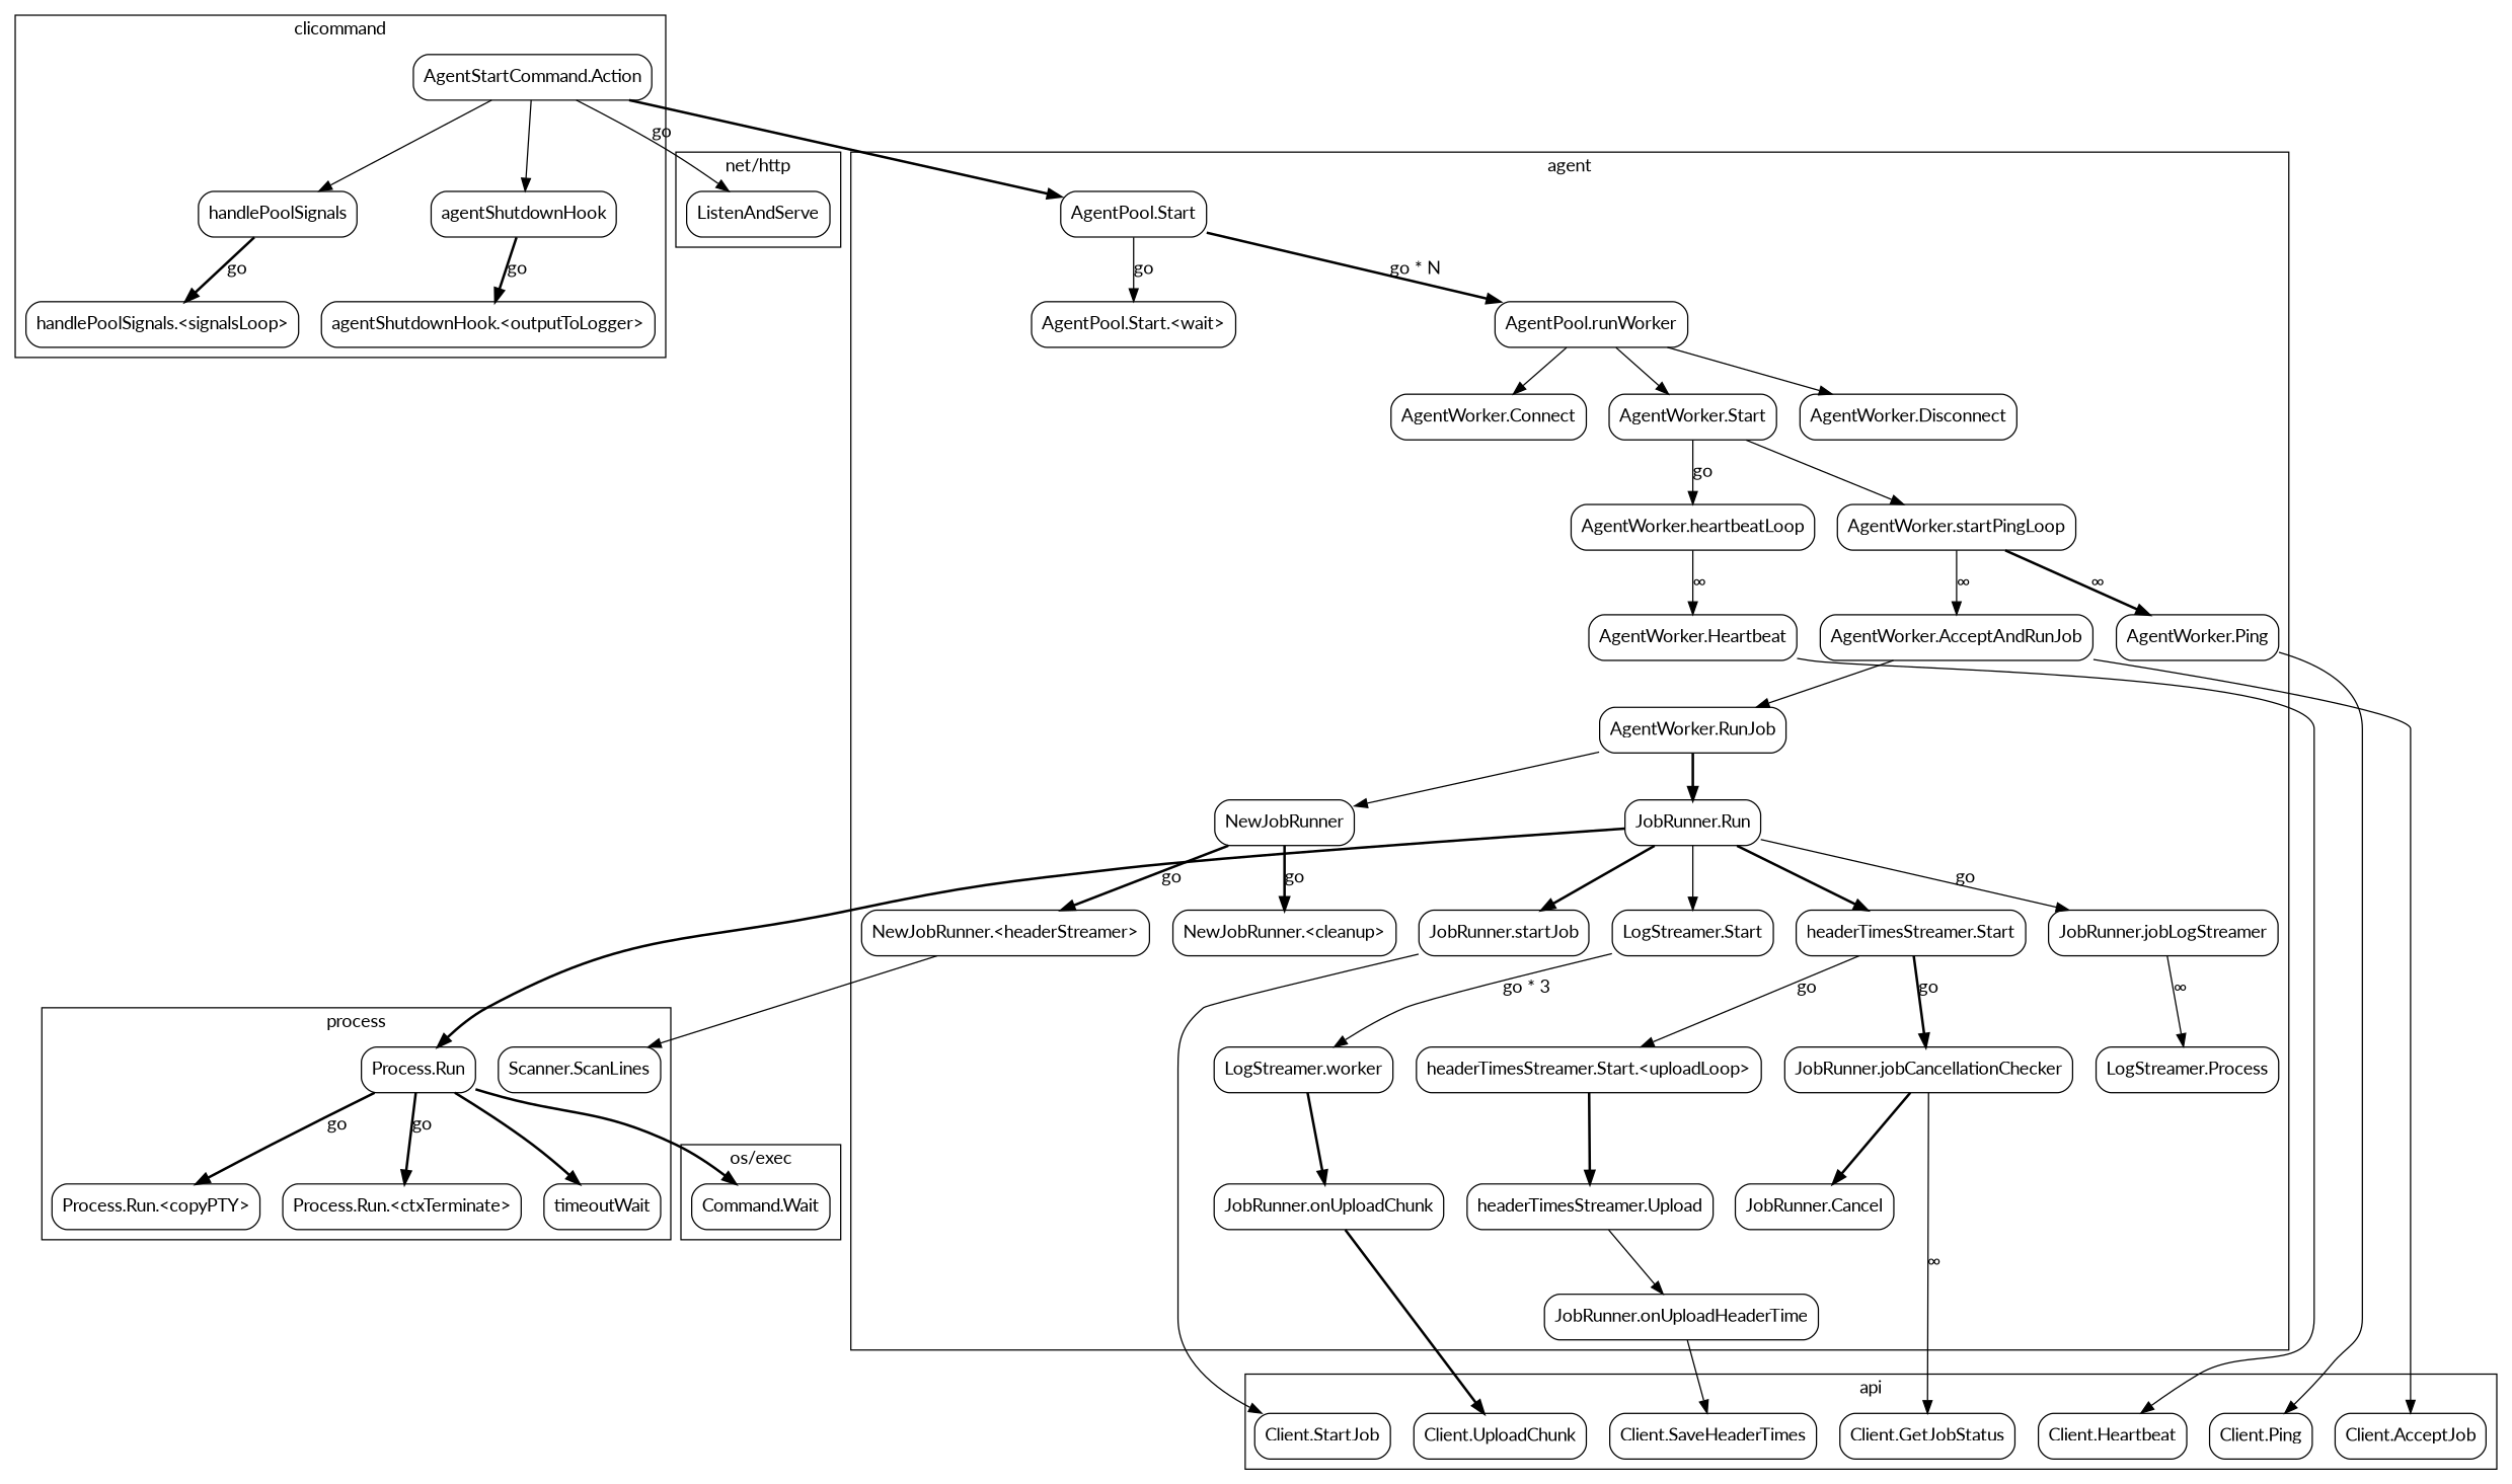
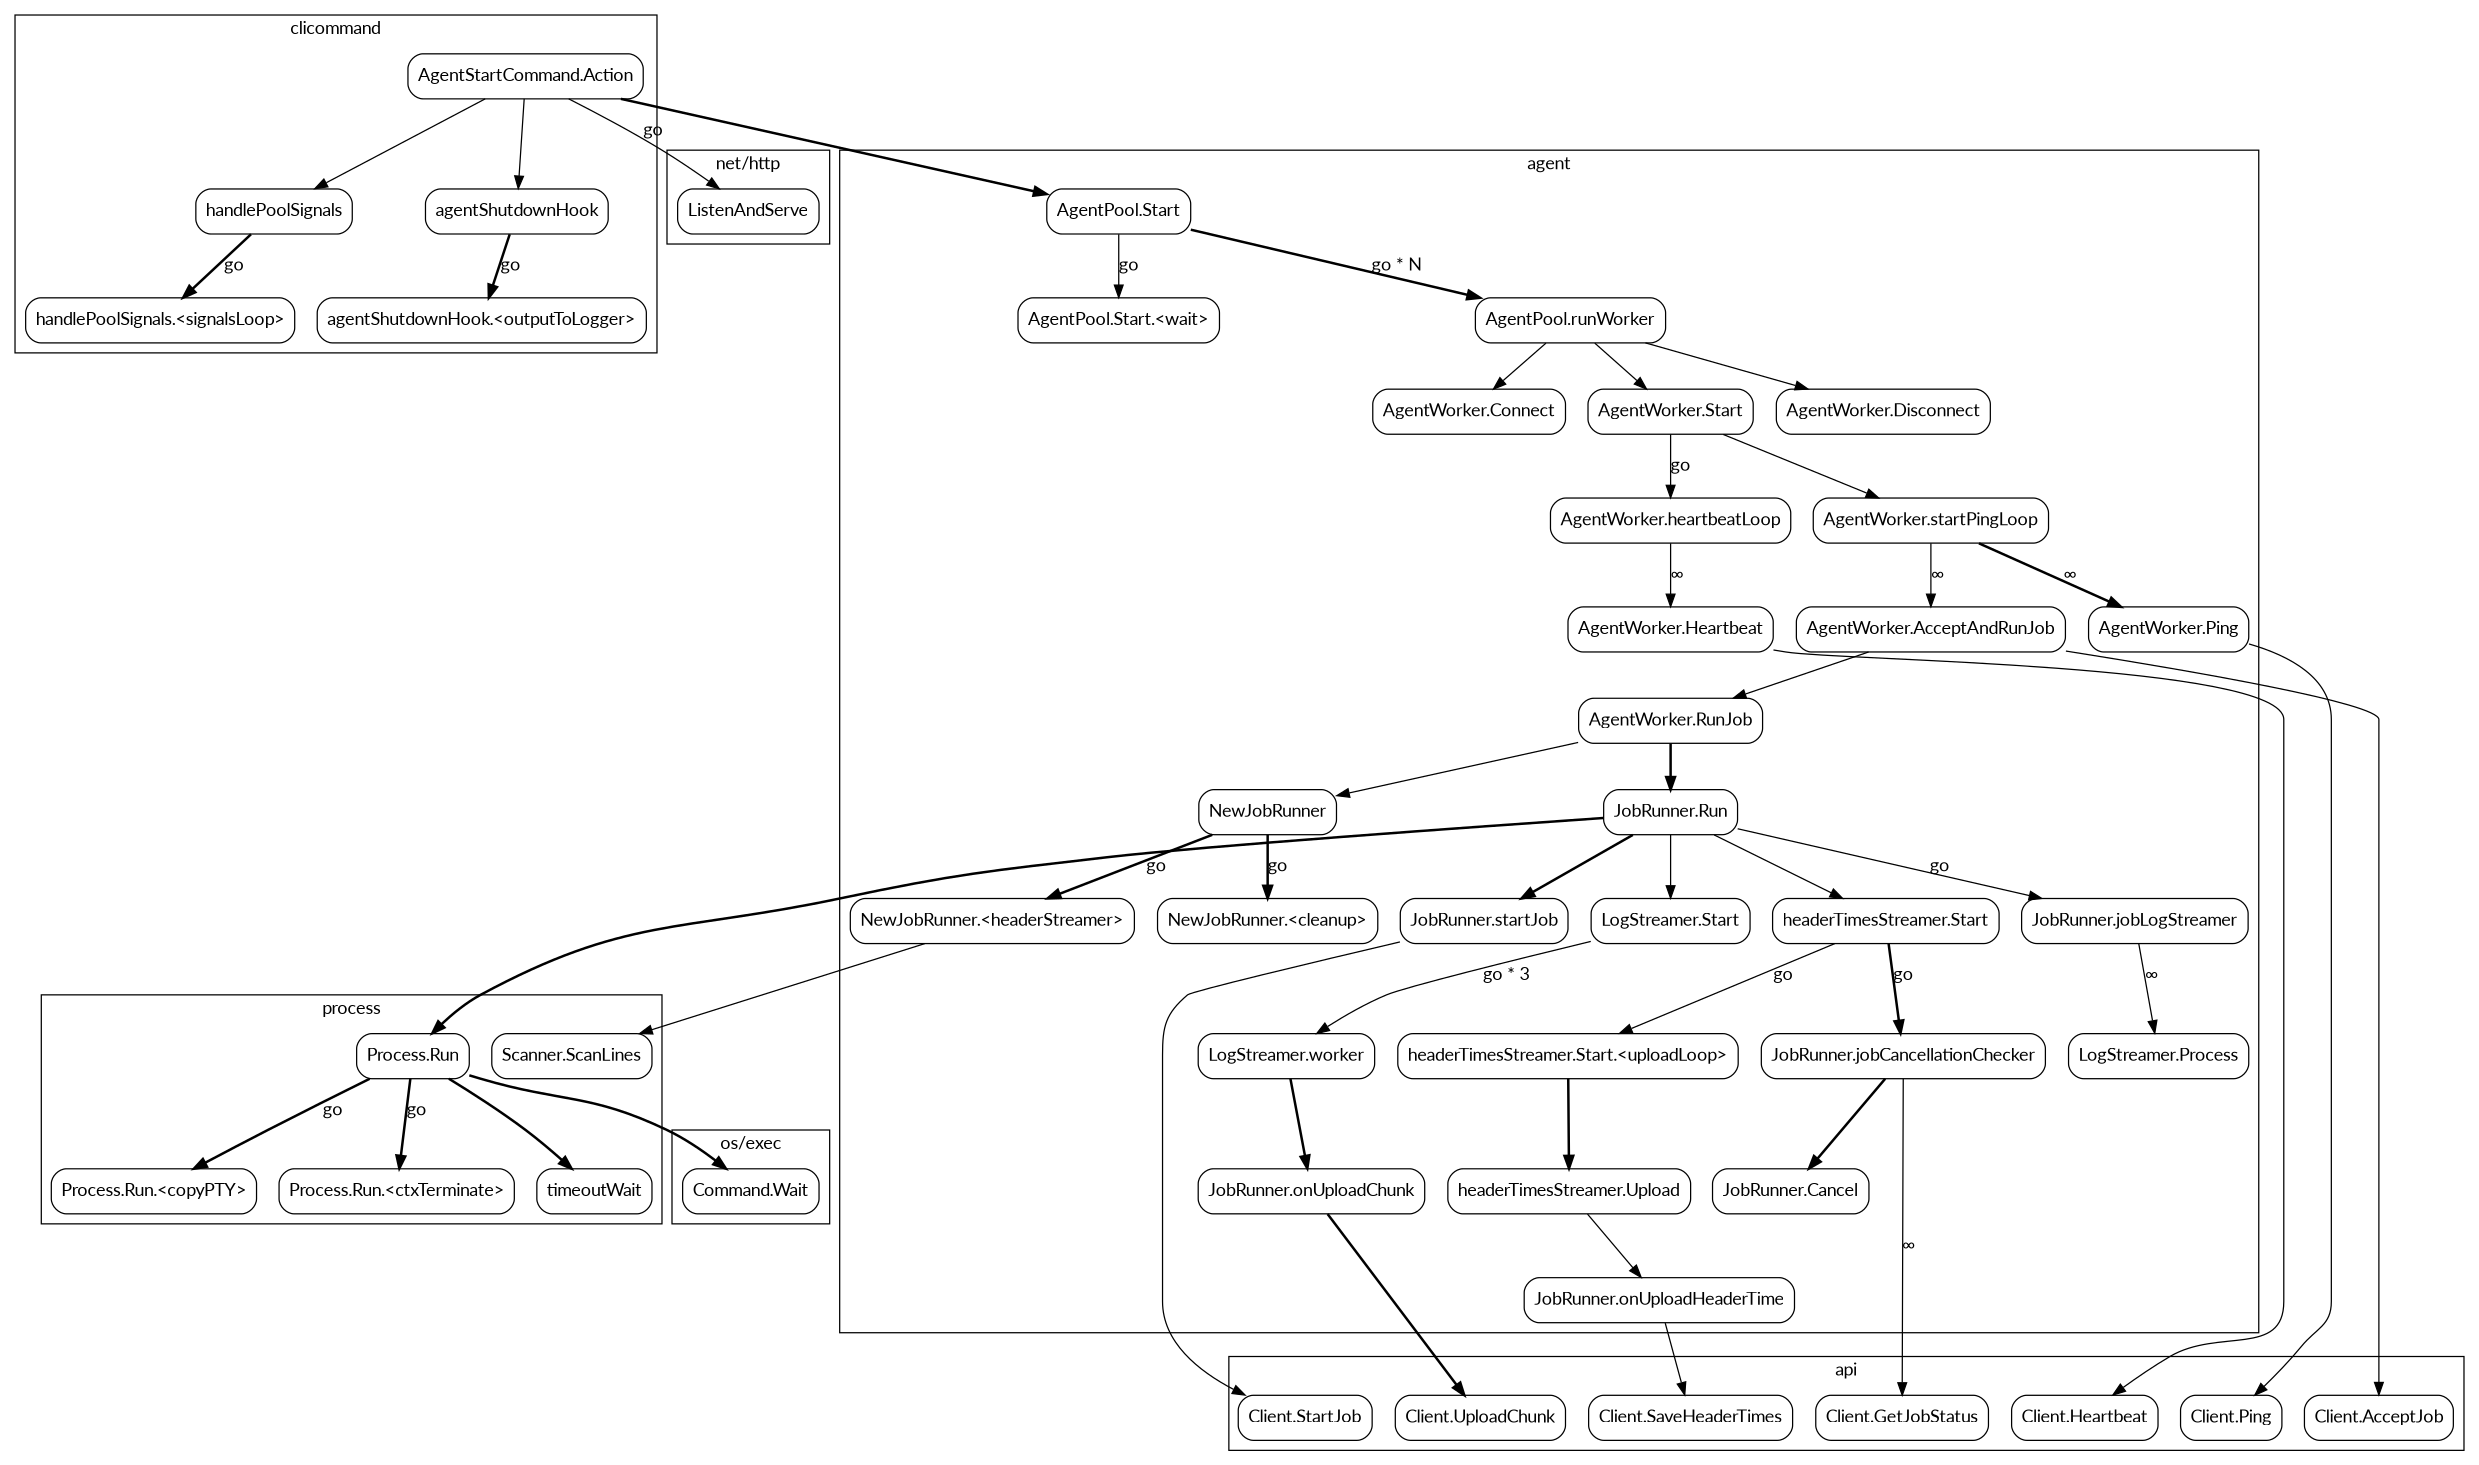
  digraph {
    fontname=Lato
    node [fontname=Lato shape=box style=rounded]
    edge [fontname=Lato style=solid]
    "AgentStartCommand.Action"
    handlePoolSignals
    "handlePoolSignals.<signalsLoop>"
    agentShutdownHook
    "agentShutdownHook.<outputToLogger>"
    ListenAndServe
    "AgentPool.Start"
    "AgentPool.Start.<wait>"
    "AgentPool.runWorker"
    "AgentWorker.Connect"
    "AgentWorker.Start"
    "AgentWorker.Disconnect"
    "AgentWorker.heartbeatLoop"
    "AgentWorker.Heartbeat"
    "AgentWorker.startPingLoop"
    "AgentWorker.Ping"
    "AgentWorker.AcceptAndRunJob"
    "AgentWorker.RunJob"
    NewJobRunner
    "NewJobRunner.<headerStreamer>"
    "NewJobRunner.<cleanup>"
    "JobRunner.Cancel"
    "JobRunner.Run"
    "JobRunner.jobLogStreamer"
    "JobRunner.jobCancellationChecker"
    "JobRunner.onUploadChunk"
    "JobRunner.onUploadHeaderTime"
    "JobRunner.startJob"
    "LogStreamer.Start"
    "LogStreamer.Process"
    "LogStreamer.worker"
    "headerTimesStreamer.Start"
    "headerTimesStreamer.Start.<uploadLoop>"
    "headerTimesStreamer.Upload"
    "Client.AcceptJob"
    "Client.GetJobStatus"
    "Client.Heartbeat"
    "Client.Ping"
    "Client.SaveHeaderTimes"
    "Client.StartJob"
    "Client.UploadChunk"
    "Scanner.ScanLines"
    "Process.Run"
    "Process.Run.<copyPTY>"
    "Process.Run.<ctxTerminate>"
    timeoutWait
    "Command.Wait"
    subgraph cluster_1 {
      label=clicommand
      "AgentStartCommand.Action"
      handlePoolSignals
      "handlePoolSignals.<signalsLoop>"
      agentShutdownHook
      "agentShutdownHook.<outputToLogger>"
    }
    subgraph cluster_2 {
      label="net/http"
      ListenAndServe
    }
    subgraph cluster_3 {
      label=agent
      "AgentPool.Start"
      "AgentPool.Start.<wait>"
      "AgentPool.runWorker"
      "AgentWorker.Connect"
      "AgentWorker.Start"
      "AgentWorker.Disconnect"
      "AgentWorker.heartbeatLoop"
      "AgentWorker.Heartbeat"
      "AgentWorker.startPingLoop"
      "AgentWorker.Ping"
      "AgentWorker.AcceptAndRunJob"
      "AgentWorker.RunJob"
      NewJobRunner
      "NewJobRunner.<headerStreamer>"
      "NewJobRunner.<cleanup>"
      "JobRunner.Cancel"
      "JobRunner.Run"
      "JobRunner.jobLogStreamer"
      "JobRunner.jobCancellationChecker"
      "JobRunner.onUploadChunk"
      "JobRunner.onUploadHeaderTime"
      "JobRunner.startJob"
      "LogStreamer.Start"
      "LogStreamer.Process"
      "LogStreamer.worker"
      "headerTimesStreamer.Start"
      "headerTimesStreamer.Start.<uploadLoop>"
      "headerTimesStreamer.Upload"
    }
    subgraph cluster_4 {
      label=api
      "Client.AcceptJob"
      "Client.GetJobStatus"
      "Client.Heartbeat"
      "Client.Ping"
      "Client.SaveHeaderTimes"
      "Client.StartJob"
      "Client.UploadChunk"
    }
    subgraph cluster_5 {
      label=process
      "Scanner.ScanLines"
      "Process.Run"
      "Process.Run.<copyPTY>"
      "Process.Run.<ctxTerminate>"
      timeoutWait
    }
    subgraph cluster_6 {
      label="os/exec"
      "Command.Wait"
    }
    "AgentStartCommand.Action" -> handlePoolSignals
    "AgentStartCommand.Action" -> agentShutdownHook
    "AgentStartCommand.Action" -> ListenAndServe [label=go]
    "AgentStartCommand.Action" -> "AgentPool.Start" [style=bold]
    handlePoolSignals -> "handlePoolSignals.<signalsLoop>" [label=go style=bold]
    agentShutdownHook -> "agentShutdownHook.<outputToLogger>" [label=go style=bold]
    "AgentPool.Start" -> "AgentPool.Start.<wait>" [label=go]
    "AgentPool.Start" -> "AgentPool.runWorker" [label="go * N" style=bold]
    "AgentPool.runWorker" -> "AgentWorker.Connect"
    "AgentPool.runWorker" -> "AgentWorker.Start"
    "AgentPool.runWorker" -> "AgentWorker.Disconnect"
    "AgentWorker.Start" -> "AgentWorker.heartbeatLoop" [label=go]
    "AgentWorker.Start" -> "AgentWorker.startPingLoop"
    "AgentWorker.heartbeatLoop" -> "AgentWorker.Heartbeat" [label="∞"]
    "AgentWorker.Heartbeat" -> "Client.Heartbeat"
    "AgentWorker.startPingLoop" -> "AgentWorker.Ping" [label="∞" style=bold]
    "AgentWorker.startPingLoop" -> "AgentWorker.AcceptAndRunJob" [label="∞"]
    "AgentWorker.Ping" -> "Client.Ping"
    "AgentWorker.AcceptAndRunJob" -> "AgentWorker.RunJob"
    "AgentWorker.AcceptAndRunJob" -> "Client.AcceptJob"
    "AgentWorker.RunJob" -> NewJobRunner
    "AgentWorker.RunJob" -> "JobRunner.Run" [style=bold]
    NewJobRunner -> "NewJobRunner.<headerStreamer>" [label=go style=bold]
    NewJobRunner -> "NewJobRunner.<cleanup>" [label=go style=bold]
    "NewJobRunner.<headerStreamer>" -> "Scanner.ScanLines"
    "JobRunner.Run" -> "JobRunner.jobLogStreamer" [label=go]
    "JobRunner.Run" -> "JobRunner.startJob" [style=bold]
    "JobRunner.Run" -> "LogStreamer.Start"
-   "JobRunner.Run" -> "headerTimesStreamer.Start" [style=bold]
+   "JobRunner.Run" -> "headerTimesStreamer.Start"
    "JobRunner.Run" -> "Process.Run" [style=bold]
    "JobRunner.jobLogStreamer" -> "LogStreamer.Process" [label="∞"]
    "JobRunner.jobCancellationChecker" -> "JobRunner.Cancel" [style=bold]
    "JobRunner.jobCancellationChecker" -> "Client.GetJobStatus" [label="∞"]
    "JobRunner.onUploadChunk" -> "Client.UploadChunk" [style=bold]
    "JobRunner.onUploadHeaderTime" -> "Client.SaveHeaderTimes"
    "JobRunner.startJob" -> "Client.StartJob"
    "LogStreamer.Start" -> "LogStreamer.worker" [label="go * 3"]
    "LogStreamer.worker" -> "JobRunner.onUploadChunk" [style=bold]
    "headerTimesStreamer.Start" -> "JobRunner.jobCancellationChecker" [label=go style=bold]
    "headerTimesStreamer.Start" -> "headerTimesStreamer.Start.<uploadLoop>" [label=go]
    "headerTimesStreamer.Start.<uploadLoop>" -> "headerTimesStreamer.Upload" [style=bold]
    "headerTimesStreamer.Upload" -> "JobRunner.onUploadHeaderTime"
    "Process.Run" -> "Process.Run.<copyPTY>" [label=go style=bold]
    "Process.Run" -> "Process.Run.<ctxTerminate>" [label=go style=bold]
    "Process.Run" -> timeoutWait [style=bold]
    "Process.Run" -> "Command.Wait" [style=bold]
  }
